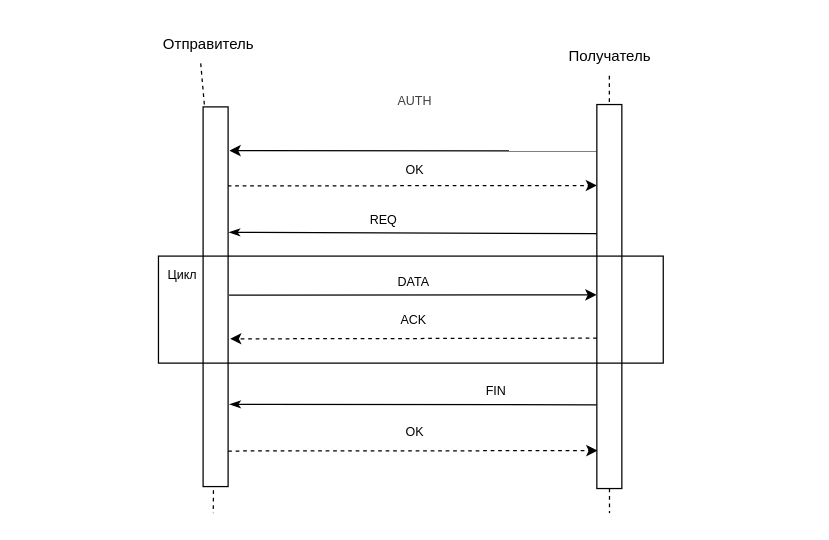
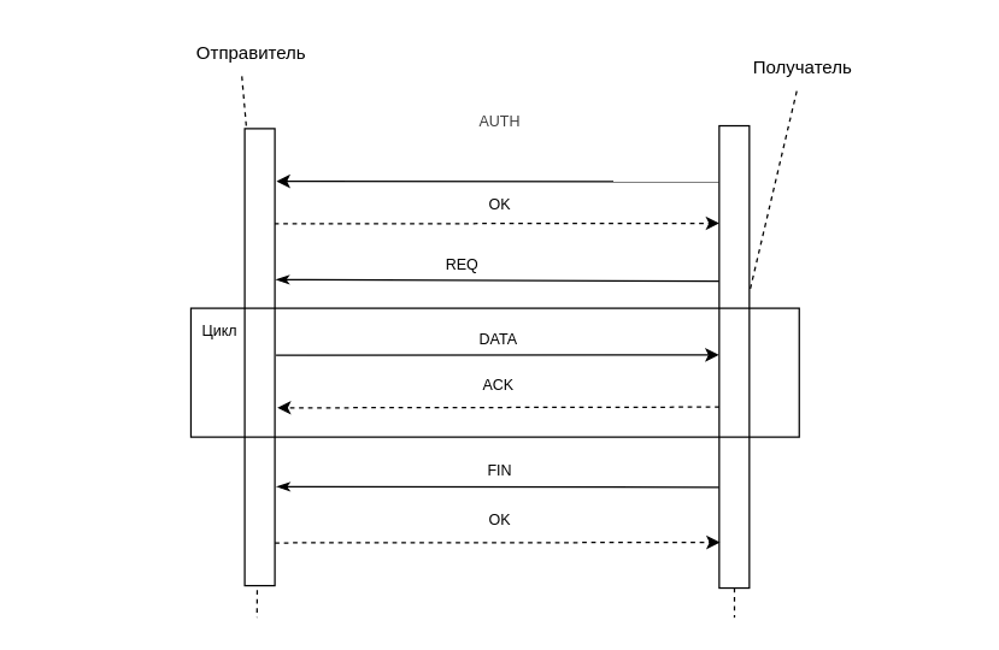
  <mxCell id="0" />
  <mxCell id="1" parent="0" />
  <mxCell id="2" value="" style="rounded=0;whiteSpace=wrap;html=1;rotation=-90;" parent="1" vertex="1"><mxGeometry x="333.28" y="226.73" width="307.2" height="20" as="geometry" /></mxCell>
  <mxCell id="3" style="edgeStyle=none;html=1;exitX=0.438;exitY=1.007;exitDx=0;exitDy=0;exitPerimeter=0;dashed=1;endArrow=none;endFill=0;" parent="1" source="4" edge="1"><mxGeometry relative="1" as="geometry"><mxPoint x="170" y="410" as="targetPoint" /><Array as="points"><mxPoint x="171.87" y="185" /></Array></mxGeometry></mxCell>
  <mxCell id="4" value="Отправитель" style="text;html=1;align=center;verticalAlign=middle;resizable=0;points=[];autosize=1;strokeColor=none;fillColor=none;" parent="1" vertex="1"><mxGeometry x="116.17" y="20" width="100" height="30" as="geometry" /></mxCell>
  <mxCell id="5" style="edgeStyle=none;html=1;dashed=1;endArrow=none;endFill=0;startArrow=none;" parent="1" source="2" edge="1"><mxGeometry relative="1" as="geometry"><mxPoint x="487" y="410" as="targetPoint" /></mxGeometry></mxCell>
- <mxCell id="6" value="Получатель" style="text;html=1;align=center;verticalAlign=middle;resizable=0;points=[];autosize=1;strokeColor=none;fillColor=none;" parent="1" vertex="1"><mxGeometry x="441.88" y="30" width="90" height="30" as="geometry" /></mxCell>
+ <mxCell id="6" value="Получатель" style="text;html=1;align=center;verticalAlign=middle;resizable=0;points=[];autosize=1;strokeColor=none;fillColor=none;" parent="1" vertex="1"><mxGeometry x="486.88" y="30" width="90" height="30" as="geometry" /></mxCell>
  <mxCell id="7" value="" style="endArrow=none;startArrow=classic;html=1;startFill=1;endFill=0;entryX=0.977;entryY=-0.071;entryDx=0;entryDy=0;entryPerimeter=0;" parent="1" edge="1"><mxGeometry width="50" height="50" relative="1" as="geometry"><mxPoint x="183" y="120" as="sourcePoint" /><mxPoint x="476.625" y="120.171" as="targetPoint" /></mxGeometry></mxCell>
  <mxCell id="8" value="&lt;span style=&quot;color: rgb(63, 63, 63); font-size: 10px;&quot;&gt;AUTH&lt;/span&gt;" style="text;html=1;align=center;verticalAlign=middle;resizable=0;points=[];autosize=1;strokeColor=none;fillColor=none;" parent="1" vertex="1"><mxGeometry x="306.17" y="65" width="50" height="30" as="geometry" /></mxCell>
  <mxCell id="9" value="" style="endArrow=classic;html=1;exitX=0.927;exitY=0.924;exitDx=0;exitDy=0;exitPerimeter=0;entryX=0.924;entryY=-0.054;entryDx=0;entryDy=0;entryPerimeter=0;dashed=1;" parent="1" edge="1"><mxGeometry width="50" height="50" relative="1" as="geometry"><mxPoint x="181.525" y="148.239" as="sourcePoint" /><mxPoint x="476.965" y="147.93" as="targetPoint" /></mxGeometry></mxCell>
  <mxCell id="10" value="" style="rounded=0;whiteSpace=wrap;html=1;rotation=-90;" parent="1" vertex="1"><mxGeometry y="226.88" width="303.75" height="20" as="geometry" x="20" /></mxCell>
  <mxCell id="11" value="&lt;span style=&quot;font-size: 10px;&quot;&gt;OK&lt;/span&gt;" style="text;html=1;align=center;verticalAlign=middle;resizable=0;points=[];autosize=1;strokeColor=none;fillColor=none;" parent="1" vertex="1"><mxGeometry x="311.17" y="120" width="40" height="30" as="geometry" /></mxCell>
  <mxCell id="12" value="" style="endArrow=none;html=1;fontSize=10;entryX=0.757;entryY=-0.011;entryDx=0;entryDy=0;entryPerimeter=0;exitX=0.761;exitY=1.026;exitDx=0;exitDy=0;exitPerimeter=0;startArrow=classicThin;startFill=1;endFill=0;" parent="1" edge="1"><mxGeometry width="50" height="50" relative="1" as="geometry"><mxPoint x="182.505" y="185.401" as="sourcePoint" /><mxPoint x="476.77" y="186.452" as="targetPoint" /></mxGeometry></mxCell>
  <mxCell id="13" value="&lt;span style=&quot;font-size: 10px;&quot;&gt;REQ&lt;/span&gt;" style="text;html=1;align=center;verticalAlign=middle;resizable=0;points=[];autosize=1;strokeColor=none;fillColor=none;" parent="1" vertex="1"><mxGeometry x="281.28" y="160" width="50" height="30" as="geometry" /></mxCell>
  <mxCell id="14" value="" style="rounded=0;whiteSpace=wrap;html=1;fontSize=10;fillColor=none;" parent="1" vertex="1"><mxGeometry x="126.17" y="204.38" width="403.83" height="85.62" as="geometry" /></mxCell>
  <mxCell id="15" value="Цикл" style="text;html=1;align=center;verticalAlign=middle;resizable=0;points=[];autosize=1;strokeColor=none;fillColor=none;fontSize=10;" parent="1" vertex="1"><mxGeometry x="120" y="204.38" width="50" height="30" as="geometry" /></mxCell>
  <mxCell id="16" value="" style="endArrow=classic;html=1;fontSize=10;exitX=0.466;exitY=1.038;exitDx=0;exitDy=0;exitPerimeter=0;entryX=0.463;entryY=-0.015;entryDx=0;entryDy=0;entryPerimeter=0;" parent="1" edge="1"><mxGeometry width="50" height="50" relative="1" as="geometry"><mxPoint x="182.665" y="235.688" as="sourcePoint" /><mxPoint x="476.605" y="235.379" as="targetPoint" /></mxGeometry></mxCell>
  <mxCell id="17" value="&lt;span style=&quot;font-size: 10px;&quot;&gt;DATA&lt;/span&gt;" style="text;html=1;align=center;verticalAlign=middle;resizable=0;points=[];autosize=1;strokeColor=none;fillColor=none;" parent="1" vertex="1"><mxGeometry x="305.03" y="210" width="50" height="30" as="geometry" /></mxCell>
  <mxCell id="18" value="" style="edgeStyle=none;html=1;endArrow=none;endFill=0;dashed=1;" parent="1" source="6" target="2" edge="1"><mxGeometry relative="1" as="geometry"><mxPoint x="486.88" y="25" as="sourcePoint" /><mxPoint x="486.88" y="659.8" as="targetPoint" /></mxGeometry></mxCell>
  <mxCell id="19" value="" style="endArrow=classic;html=1;fontSize=10;exitX=0.309;exitY=0.003;exitDx=0;exitDy=0;exitPerimeter=0;entryX=0.389;entryY=1.082;entryDx=0;entryDy=0;entryPerimeter=0;dashed=1;" parent="1" edge="1" target="10"><mxGeometry width="50" height="50" relative="1" as="geometry"><mxPoint x="476.925" y="270.036" as="sourcePoint" /><mxPoint x="183.145" y="269.821" as="targetPoint" /></mxGeometry></mxCell>
  <mxCell id="20" value="&lt;span style=&quot;font-size: 10px;&quot;&gt;ACK&lt;/span&gt;" style="text;html=1;align=center;verticalAlign=middle;resizable=0;points=[];autosize=1;strokeColor=none;fillColor=none;" parent="1" vertex="1"><mxGeometry x="309.99" y="240" width="40" height="30" as="geometry" /></mxCell>
  <mxCell id="21" value="" style="endArrow=none;html=1;fontSize=10;entryX=0.757;entryY=-0.011;entryDx=0;entryDy=0;entryPerimeter=0;startArrow=classicThin;startFill=1;endFill=0;" edge="1" parent="1"><mxGeometry width="50" height="50" relative="1" as="geometry"><mxPoint x="183" y="323" as="sourcePoint" /><mxPoint x="476.77" y="323.332" as="targetPoint" /></mxGeometry></mxCell>
- <mxCell id="22" value="&lt;span style=&quot;font-size: 10px;&quot;&gt;FIN&lt;/span&gt;" style="text;html=1;align=center;verticalAlign=middle;resizable=0;points=[];autosize=1;strokeColor=none;fillColor=none;" vertex="1" parent="1"><mxGeometry x="376.28" y="296.88" width="40" height="30" as="geometry" /></mxCell>
+ <mxCell id="22" value="&lt;span style=&quot;font-size: 10px;&quot;&gt;FIN&lt;/span&gt;" style="text;html=1;align=center;verticalAlign=middle;resizable=0;points=[];autosize=1;strokeColor=none;fillColor=none;" vertex="1" parent="1"><mxGeometry x="311.28" y="296.88" width="40" height="30" as="geometry" /></mxCell>
  <mxCell id="23" value="" style="endArrow=classic;html=1;exitX=0.927;exitY=0.924;exitDx=0;exitDy=0;exitPerimeter=0;entryX=0.924;entryY=-0.054;entryDx=0;entryDy=0;entryPerimeter=0;dashed=1;" edge="1" parent="1"><mxGeometry width="50" height="50" relative="1" as="geometry"><mxPoint x="181.915" y="360.309" as="sourcePoint" /><mxPoint x="477.355" y="360" as="targetPoint" /></mxGeometry></mxCell>
  <mxCell id="24" value="&lt;span style=&quot;font-size: 10px;&quot;&gt;OK&lt;/span&gt;" style="text;html=1;align=center;verticalAlign=middle;resizable=0;points=[];autosize=1;strokeColor=none;fillColor=none;" vertex="1" parent="1"><mxGeometry x="311.28" y="330" width="40" height="30" as="geometry" /></mxCell>
